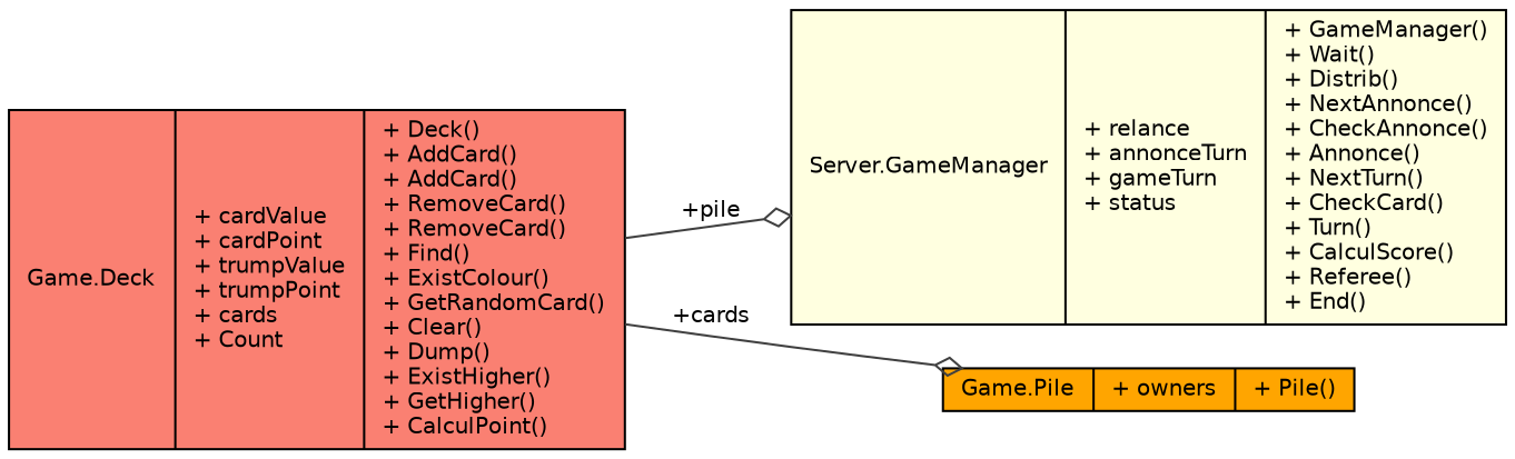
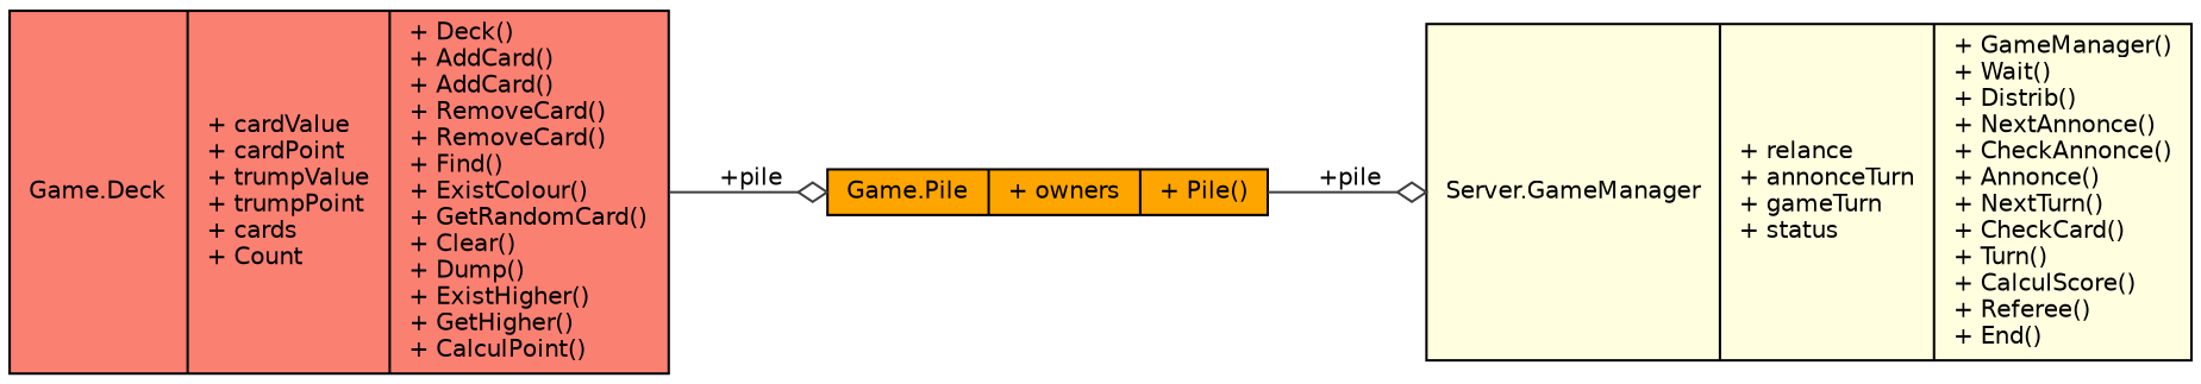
  digraph {
    rankdir=LR
    node [color=black fontname=Helvetica fontsize=10 shape=record style=filled]
    edge [arrowhead=odiamond color=grey25 fontname=Helvetica fontsize=10 labelfontname=Helvetica labelfontsize=10 style=solid]
    n1 [fillcolor=lightyellow fontcolor=black height=0.2 label="{Server.GameManager\n|+ relance\l+ annonceTurn\l+ gameTurn\l+ status\l|+ GameManager()\l+ Wait()\l+ Distrib()\l+ NextAnnonce()\l+ CheckAnnonce()\l+ Annonce()\l+ NextTurn()\l+ CheckCard()\l+ Turn()\l+ CalculScore()\l+ Referee()\l+ End()\l}" width=0.4]
    n2 [fillcolor=orange height=0.2 label="{Game.Pile\n|+ owners\l|+ Pile()\l}" width=0.4]
    n3 [fillcolor=salmon height=0.2 label="{Game.Deck\n|+ cardValue\l+ cardPoint\l+ trumpValue\l+ trumpPoint\l+ cards\l+ Count\l|+ Deck()\l+ AddCard()\l+ AddCard()\l+ RemoveCard()\l+ RemoveCard()\l+ Find()\l+ ExistColour()\l+ GetRandomCard()\l+ Clear()\l+ Dump()\l+ ExistHigher()\l+ GetHigher()\l+ CalculPoint()\l}" width=0.4]
-   n3 -> n1 [label=" +pile"]
-   n3 -> n2 [label=" +cards"]
+   n2 -> n1 [label=" +pile"]
+   n3 -> n2 [label=" +pile"]
  }
